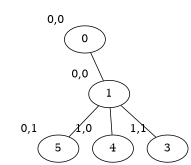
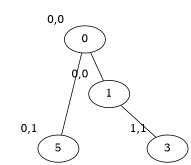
  graph {
    node [xlabel="0,0"]
-   4 [xlabel="1,0"]
    5 [xlabel="0,1"]
    1
    3 [xlabel="1,1"]
    0
-   1 -- 4
-   1 -- 5
+   0 -- 5
    1 -- 3
    0 -- 1
  }
